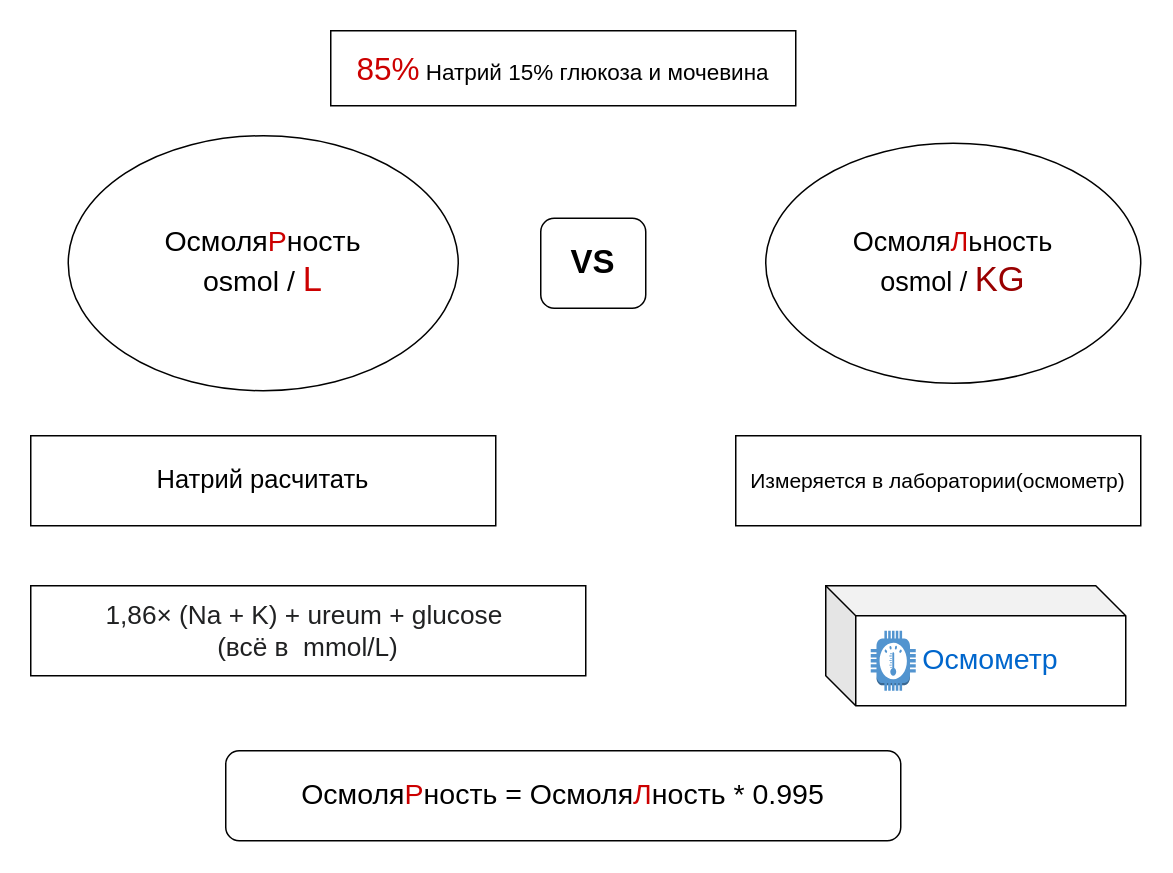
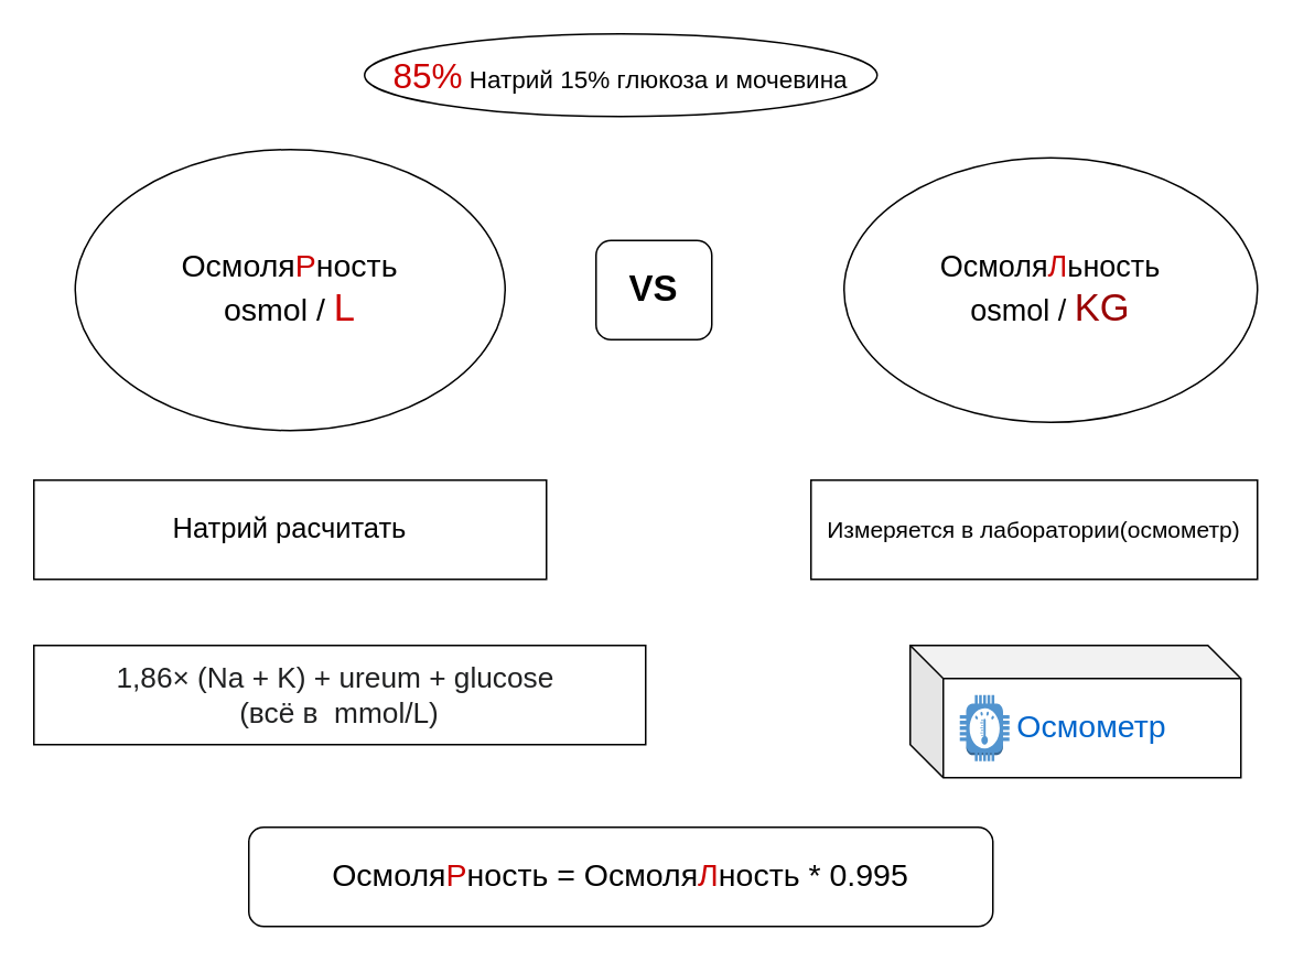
  <mxCell id="0" />
  <mxCell id="1" parent="0" />
  <mxCell id="2" value="&lt;font style=&quot;font-size: 19px;&quot;&gt;Осмоля&lt;font color=&quot;#cc0000&quot;&gt;Р&lt;/font&gt;ность&lt;/font&gt;&lt;div&gt;&lt;font style=&quot;font-size: 19px;&quot;&gt;osmol / &lt;/font&gt;&lt;font color=&quot;#cc0000&quot; style=&quot;font-size: 23px;&quot;&gt;L&lt;/font&gt;&lt;/div&gt;" style="ellipse;whiteSpace=wrap;html=1;" vertex="1" parent="1"><mxGeometry x="45" y="90" width="260" height="170" as="geometry" /></mxCell>
  <mxCell id="3" value="&lt;font style=&quot;font-size: 18px;&quot;&gt;Осмоля&lt;font color=&quot;#cc0000&quot;&gt;Л&lt;/font&gt;ьность&lt;/font&gt;&lt;div&gt;&lt;font style=&quot;font-size: 18px;&quot;&gt;osmol / &lt;/font&gt;&lt;font color=&quot;#990000&quot; style=&quot;font-size: 23px;&quot;&gt;KG&lt;/font&gt;&lt;/div&gt;" style="ellipse;whiteSpace=wrap;html=1;" vertex="1" parent="1"><mxGeometry x="510" y="95" width="250" height="160" as="geometry" /></mxCell>
  <mxCell id="4" value="&lt;b&gt;&lt;font style=&quot;font-size: 22px;&quot;&gt;VS&lt;/font&gt;&lt;/b&gt;" style="rounded=1;whiteSpace=wrap;html=1;" vertex="1" parent="1"><mxGeometry x="360" y="145" width="70" height="60" as="geometry" /></mxCell>
  <mxCell id="5" value="&lt;font style=&quot;font-size: 17px;&quot;&gt;Натрий расчитать&lt;/font&gt;" style="rounded=0;whiteSpace=wrap;html=1;" vertex="1" parent="1"><mxGeometry x="20" y="290" width="310" height="60" as="geometry" /></mxCell>
  <mxCell id="6" value="&lt;font style=&quot;font-size: 14px;&quot;&gt;Измеряется в лаборатории(осмометр)&lt;/font&gt;" style="rounded=0;whiteSpace=wrap;html=1;" vertex="1" parent="1"><mxGeometry x="490" y="290" width="270" height="60" as="geometry" /></mxCell>
- <mxCell id="7" value="&lt;font color=&quot;#cc0000&quot; style=&quot;font-size: 21px;&quot;&gt;85%&lt;/font&gt;&lt;font style=&quot;font-size: 15px;&quot;&gt; Натрий 15% глюкоза и мочевина&lt;/font&gt;" style="rounded=0;whiteSpace=wrap;html=1;" vertex="1" parent="1"><mxGeometry x="220" y="20" width="310" height="50" as="geometry" /></mxCell>
+ <mxCell id="7" value="&lt;font color=&quot;#cc0000&quot; style=&quot;font-size: 21px;&quot;&gt;85%&lt;/font&gt;&lt;font style=&quot;font-size: 15px;&quot;&gt; Натрий 15% глюкоза и мочевина&lt;/font&gt;" style="ellipse;whiteSpace=wrap;html=1;" vertex="1" parent="1"><mxGeometry x="220" y="20" width="310" height="50" as="geometry" /></mxCell>
  <mxCell id="8" value="&lt;span style=&quot;color: rgb(32, 33, 34); font-family: sans-serif; font-size: 17.5px; text-align: start; background-color: rgb(255, 255, 255);&quot;&gt;1,86× (Na + K) + ureum + glucose&amp;nbsp;&lt;/span&gt;&lt;div&gt;&lt;span style=&quot;color: rgb(32, 33, 34); font-family: sans-serif; font-size: 17.5px; text-align: start; background-color: rgb(255, 255, 255);&quot;&gt;(всё в&amp;nbsp; mmol/L)&lt;/span&gt;&lt;/div&gt;" style="rounded=0;whiteSpace=wrap;html=1;" vertex="1" parent="1"><mxGeometry x="20" y="390" width="370" height="60" as="geometry" /></mxCell>
  <mxCell id="9" value="&lt;font style=&quot;font-size: 19px;&quot;&gt;Осмоля&lt;font color=&quot;#cc0000&quot;&gt;Р&lt;/font&gt;ность =&amp;nbsp;&lt;/font&gt;&lt;font style=&quot;font-size: 19px;&quot;&gt;Осмоля&lt;font color=&quot;#cc0000&quot;&gt;Л&lt;/font&gt;ность * 0.995&lt;/font&gt;" style="whiteSpace=wrap;html=1;rounded=1;" vertex="1" parent="1"><mxGeometry x="150" y="500" width="450" height="60" as="geometry" /></mxCell>
  <mxCell id="10" value="&lt;font color=&quot;#0066cc&quot; style=&quot;font-size: 19px;&quot;&gt;Осмометр&lt;/font&gt;" style="shape=cube;whiteSpace=wrap;html=1;boundedLbl=1;backgroundOutline=1;darkOpacity=0.05;darkOpacity2=0.1;" vertex="1" parent="1"><mxGeometry x="550" y="390" width="200" height="80" as="geometry" /></mxCell>
  <mxCell id="11" value="" style="outlineConnect=0;dashed=0;verticalLabelPosition=bottom;verticalAlign=top;align=center;html=1;shape=mxgraph.aws3.thermostat;fillColor=#5294CF;gradientColor=none;" vertex="1" parent="1"><mxGeometry x="580" y="420" width="30" height="40" as="geometry" /></mxCell>
